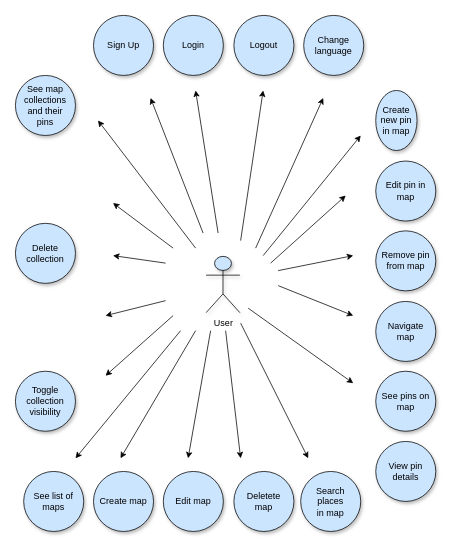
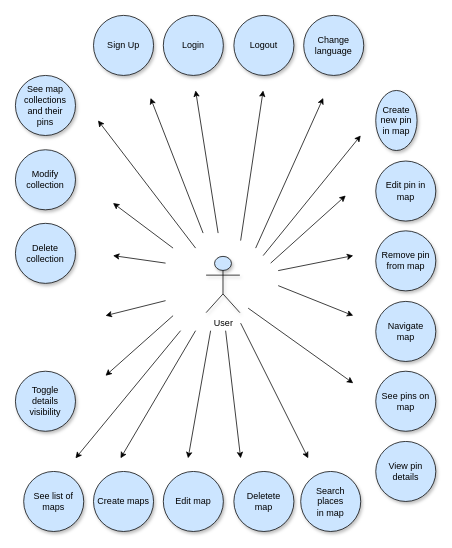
  <mxCell id="0" />
  <mxCell id="1" parent="0" />
  <mxCell id="2" value="Sign Up" style="ellipse;whiteSpace=wrap;html=1;aspect=fixed;fillColor=#CCE5FF;shadow=1;" vertex="1" parent="1"><mxGeometry x="124" y="20" width="80" height="80" as="geometry" /></mxCell>
  <mxCell id="3" value="Login" style="ellipse;whiteSpace=wrap;html=1;aspect=fixed;fillColor=#CCE5FF;shadow=1;" vertex="1" parent="1"><mxGeometry x="217" y="20" width="80" height="80" as="geometry" /></mxCell>
  <mxCell id="4" value="See pins on map" style="ellipse;whiteSpace=wrap;html=1;aspect=fixed;fillColor=#CCE5FF;shadow=1;" vertex="1" parent="1"><mxGeometry x="500" y="494" width="80" height="80" as="geometry" /></mxCell>
  <mxCell id="5" value="Create new pin in map" style="ellipse;whiteSpace=wrap;html=1;aspect=fixed;fillColor=#CCE5FF;shadow=1;" vertex="1" parent="1"><mxGeometry x="500" y="120" width="55" height="80" as="geometry" /></mxCell>
  <mxCell id="6" value="Edit pin in map" style="ellipse;whiteSpace=wrap;html=1;aspect=fixed;fillColor=#CCE5FF;shadow=1;" vertex="1" parent="1"><mxGeometry x="500" y="214" width="80" height="80" as="geometry" /></mxCell>
  <mxCell id="7" value="Remove pin from map" style="ellipse;whiteSpace=wrap;html=1;aspect=fixed;fillColor=#CCE5FF;shadow=1;" vertex="1" parent="1"><mxGeometry x="500" y="307" width="80" height="80" as="geometry" /></mxCell>
- <mxCell id="8" value="Create map&lt;br&gt;" style="ellipse;whiteSpace=wrap;html=1;aspect=fixed;fillColor=#CCE5FF;shadow=1;" vertex="1" parent="1"><mxGeometry x="124" y="627.5" width="80" height="80" as="geometry" /></mxCell>
+ <mxCell id="8" value="Create maps&lt;br&gt;" style="ellipse;whiteSpace=wrap;html=1;aspect=fixed;fillColor=#CCE5FF;shadow=1;" vertex="1" parent="1"><mxGeometry x="124" y="627.5" width="80" height="80" as="geometry" /></mxCell>
  <mxCell id="9" value="See map collections and their &lt;br&gt;pins&lt;br&gt;" style="ellipse;whiteSpace=wrap;html=1;aspect=fixed;fillColor=#CCE5FF;shadow=1;" vertex="1" parent="1"><mxGeometry x="20" y="100" width="80" height="80" as="geometry" /></mxCell>
+ <mxCell id="10" value="Modify collection&lt;br&gt;" style="ellipse;whiteSpace=wrap;html=1;aspect=fixed;fillColor=#CCE5FF;shadow=1;" vertex="1" parent="1"><mxGeometry x="20" y="199" width="80" height="80" as="geometry" /></mxCell>
  <mxCell id="11" value="Delete collection&lt;br&gt;" style="ellipse;whiteSpace=wrap;html=1;aspect=fixed;fillColor=#CCE5FF;shadow=1;" vertex="1" parent="1"><mxGeometry x="20" y="297" width="80" height="80" as="geometry" /></mxCell>
  <mxCell id="12" value="Logout&lt;br&gt;" style="ellipse;whiteSpace=wrap;html=1;aspect=fixed;fillColor=#CCE5FF;shadow=1;" vertex="1" parent="1"><mxGeometry x="311" y="20" width="80" height="80" as="geometry" /></mxCell>
  <mxCell id="13" value="Change language&lt;br&gt;" style="ellipse;whiteSpace=wrap;html=1;aspect=fixed;fillColor=#CCE5FF;shadow=1;" vertex="1" parent="1"><mxGeometry x="404" y="20" width="80" height="80" as="geometry" /></mxCell>
  <mxCell id="14" value="User" style="shape=umlActor;verticalLabelPosition=bottom;labelBackgroundColor=#ffffff;verticalAlign=top;html=1;outlineConnect=0;shadow=1;fillColor=#CCE5FF;" vertex="1" parent="1"><mxGeometry x="274" y="341" width="45" height="75" as="geometry" /></mxCell>
  <mxCell id="15" value="Edit map&lt;br&gt;" style="ellipse;whiteSpace=wrap;html=1;aspect=fixed;fillColor=#CCE5FF;shadow=1;" vertex="1" parent="1"><mxGeometry x="217" y="627.5" width="80" height="80" as="geometry" /></mxCell>
  <mxCell id="16" value="Deletete&lt;br&gt;map&lt;br&gt;" style="ellipse;whiteSpace=wrap;html=1;aspect=fixed;fillColor=#CCE5FF;shadow=1;" vertex="1" parent="1"><mxGeometry x="311" y="627.5" width="80" height="80" as="geometry" /></mxCell>
  <mxCell id="17" value="View pin&lt;br&gt;details&lt;br&gt;" style="ellipse;whiteSpace=wrap;html=1;aspect=fixed;fillColor=#CCE5FF;shadow=1;" vertex="1" parent="1"><mxGeometry x="500" y="587.5" width="80" height="80" as="geometry" /></mxCell>
  <mxCell id="18" value="Search &lt;br&gt;places &lt;br&gt;in map" style="ellipse;whiteSpace=wrap;html=1;aspect=fixed;fillColor=#CCE5FF;shadow=1;" vertex="1" parent="1"><mxGeometry x="400" y="627.5" width="80" height="80" as="geometry" /></mxCell>
- <mxCell id="19" value="Toggle&lt;br&gt;collection&lt;br&gt;visibility&lt;br&gt;" style="ellipse;whiteSpace=wrap;html=1;aspect=fixed;fillColor=#CCE5FF;shadow=1;" vertex="1" parent="1"><mxGeometry x="20" y="494" width="80" height="80" as="geometry" /></mxCell>
+ <mxCell id="19" value="Toggle&lt;br&gt;details&lt;br&gt;visibility&lt;br&gt;" style="ellipse;whiteSpace=wrap;html=1;aspect=fixed;fillColor=#CCE5FF;shadow=1;" vertex="1" parent="1"><mxGeometry x="20" y="494" width="80" height="80" as="geometry" /></mxCell>
  <mxCell id="20" value="Navigate &lt;br&gt;map" style="ellipse;whiteSpace=wrap;html=1;aspect=fixed;fillColor=#CCE5FF;shadow=1;" vertex="1" parent="1"><mxGeometry x="500" y="401" width="80" height="80" as="geometry" /></mxCell>
  <mxCell id="21" value="" style="endArrow=classic;html=1;" edge="1" parent="1"><mxGeometry width="50" height="50" relative="1" as="geometry"><mxPoint x="340" y="330" as="sourcePoint" /><mxPoint x="430" y="130" as="targetPoint" /></mxGeometry></mxCell>
  <mxCell id="22" value="" style="endArrow=classic;html=1;" edge="1" parent="1"><mxGeometry width="50" height="50" relative="1" as="geometry"><mxPoint x="320" y="320" as="sourcePoint" /><mxPoint x="350" y="120" as="targetPoint" /></mxGeometry></mxCell>
  <mxCell id="23" value="" style="endArrow=classic;html=1;" edge="1" parent="1"><mxGeometry width="50" height="50" relative="1" as="geometry"><mxPoint x="290" y="310" as="sourcePoint" /><mxPoint x="260" y="120" as="targetPoint" /></mxGeometry></mxCell>
  <mxCell id="24" value="" style="endArrow=classic;html=1;" edge="1" parent="1"><mxGeometry width="50" height="50" relative="1" as="geometry"><mxPoint x="270" y="310" as="sourcePoint" /><mxPoint x="200" y="130" as="targetPoint" /></mxGeometry></mxCell>
  <mxCell id="25" value="" style="endArrow=classic;html=1;" edge="1" parent="1"><mxGeometry width="50" height="50" relative="1" as="geometry"><mxPoint x="260" y="330" as="sourcePoint" /><mxPoint x="130" y="160" as="targetPoint" /></mxGeometry></mxCell>
  <mxCell id="26" value="" style="endArrow=classic;html=1;" edge="1" parent="1"><mxGeometry width="50" height="50" relative="1" as="geometry"><mxPoint x="350" y="340" as="sourcePoint" /><mxPoint x="480" y="180" as="targetPoint" /></mxGeometry></mxCell>
  <mxCell id="27" value="" style="endArrow=classic;html=1;" edge="1" parent="1"><mxGeometry width="50" height="50" relative="1" as="geometry"><mxPoint x="360" y="350" as="sourcePoint" /><mxPoint x="460" y="260" as="targetPoint" /></mxGeometry></mxCell>
  <mxCell id="28" value="" style="endArrow=classic;html=1;" edge="1" parent="1"><mxGeometry width="50" height="50" relative="1" as="geometry"><mxPoint x="370" y="360" as="sourcePoint" /><mxPoint x="470" y="340" as="targetPoint" /></mxGeometry></mxCell>
  <mxCell id="29" value="" style="endArrow=classic;html=1;" edge="1" parent="1"><mxGeometry width="50" height="50" relative="1" as="geometry"><mxPoint x="370" y="380" as="sourcePoint" /><mxPoint x="470" y="420" as="targetPoint" /></mxGeometry></mxCell>
  <mxCell id="30" value="" style="endArrow=classic;html=1;" edge="1" parent="1"><mxGeometry width="50" height="50" relative="1" as="geometry"><mxPoint x="330" y="410" as="sourcePoint" /><mxPoint x="470" y="510" as="targetPoint" /></mxGeometry></mxCell>
  <mxCell id="31" value="" style="endArrow=classic;html=1;" edge="1" parent="1"><mxGeometry width="50" height="50" relative="1" as="geometry"><mxPoint x="320" y="430" as="sourcePoint" /><mxPoint x="410" y="610" as="targetPoint" /></mxGeometry></mxCell>
  <mxCell id="32" value="" style="endArrow=classic;html=1;" edge="1" parent="1"><mxGeometry width="50" height="50" relative="1" as="geometry"><mxPoint x="300" y="440" as="sourcePoint" /><mxPoint x="320" y="610" as="targetPoint" /></mxGeometry></mxCell>
  <mxCell id="33" value="" style="endArrow=classic;html=1;" edge="1" parent="1"><mxGeometry width="50" height="50" relative="1" as="geometry"><mxPoint x="280" y="440" as="sourcePoint" /><mxPoint x="250" y="610" as="targetPoint" /></mxGeometry></mxCell>
  <mxCell id="34" value="" style="endArrow=classic;html=1;" edge="1" parent="1"><mxGeometry width="50" height="50" relative="1" as="geometry"><mxPoint x="230" y="420" as="sourcePoint" /><mxPoint x="140" y="500" as="targetPoint" /></mxGeometry></mxCell>
  <mxCell id="35" value="" style="endArrow=classic;html=1;" edge="1" parent="1"><mxGeometry width="50" height="50" relative="1" as="geometry"><mxPoint x="220" y="400" as="sourcePoint" /><mxPoint x="140" y="420" as="targetPoint" /></mxGeometry></mxCell>
  <mxCell id="36" value="" style="endArrow=classic;html=1;" edge="1" parent="1"><mxGeometry width="50" height="50" relative="1" as="geometry"><mxPoint x="220" y="350" as="sourcePoint" /><mxPoint x="150" y="340" as="targetPoint" /></mxGeometry></mxCell>
  <mxCell id="37" value="" style="endArrow=classic;html=1;" edge="1" parent="1"><mxGeometry width="50" height="50" relative="1" as="geometry"><mxPoint x="230" y="330" as="sourcePoint" /><mxPoint x="150" y="270" as="targetPoint" /></mxGeometry></mxCell>
  <mxCell id="38" value="" style="endArrow=classic;html=1;" edge="1" parent="1"><mxGeometry width="50" height="50" relative="1" as="geometry"><mxPoint x="260" y="440" as="sourcePoint" /><mxPoint x="160" y="610" as="targetPoint" /></mxGeometry></mxCell>
  <mxCell id="39" value="See list of&lt;br&gt;maps&lt;br&gt;" style="ellipse;whiteSpace=wrap;html=1;aspect=fixed;fillColor=#CCE5FF;shadow=1;" vertex="1" parent="1"><mxGeometry x="31" y="627.5" width="80" height="80" as="geometry" /></mxCell>
  <mxCell id="40" value="" style="endArrow=classic;html=1;" edge="1" parent="1"><mxGeometry width="50" height="50" relative="1" as="geometry"><mxPoint x="240" y="440" as="sourcePoint" /><mxPoint x="100" y="610" as="targetPoint" /></mxGeometry></mxCell>
